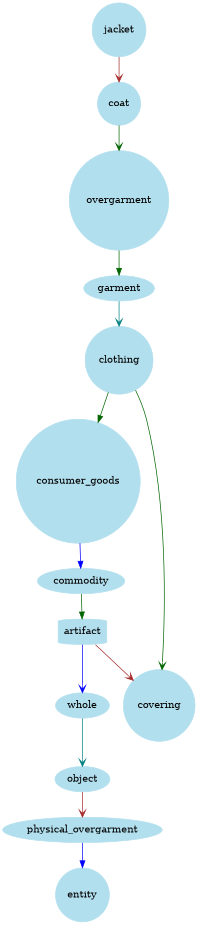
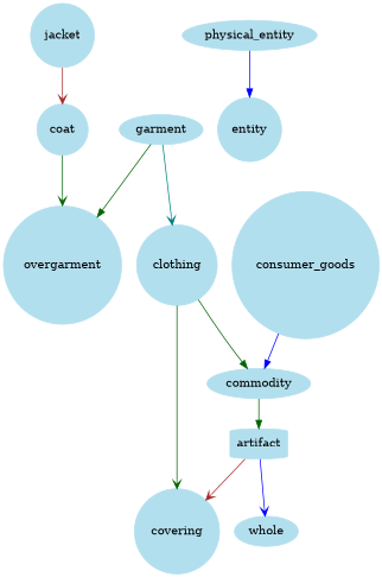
  digraph {
    node [color=lightblue2 shape=circle style=filled]
    edge [arrowhead=vee color=darkgreen]
    jacket
    coat
    overgarment
    garment [shape=ellipse]
    clothing
    consumer_goods
    covering
    commodity [shape=ellipse]
    artifact [shape=cylinder]
    whole [shape=ellipse]
-   object [shape=ellipse]
-   physical_entity [shape=ellipse label=physical_overgarment]
+   physical_entity [shape=ellipse]
    entity
    jacket -> coat [color=brown]
    coat -> overgarment
-   overgarment -> garment [arrowhead=normal]
+   garment -> overgarment [arrowhead=normal]
    garment -> clothing [color=teal]
-   clothing -> consumer_goods [arrowhead=normal]
+   clothing -> commodity [arrowhead=normal]
    clothing -> covering
    consumer_goods -> commodity [arrowhead=normal color=blue]
    commodity -> artifact [arrowhead=normal]
    artifact -> covering [color=brown]
    artifact -> whole [color=blue]
-   whole -> object [color=teal]
-   object -> physical_entity [color=brown]
    physical_entity -> entity [arrowhead=normal color=blue]
  }
